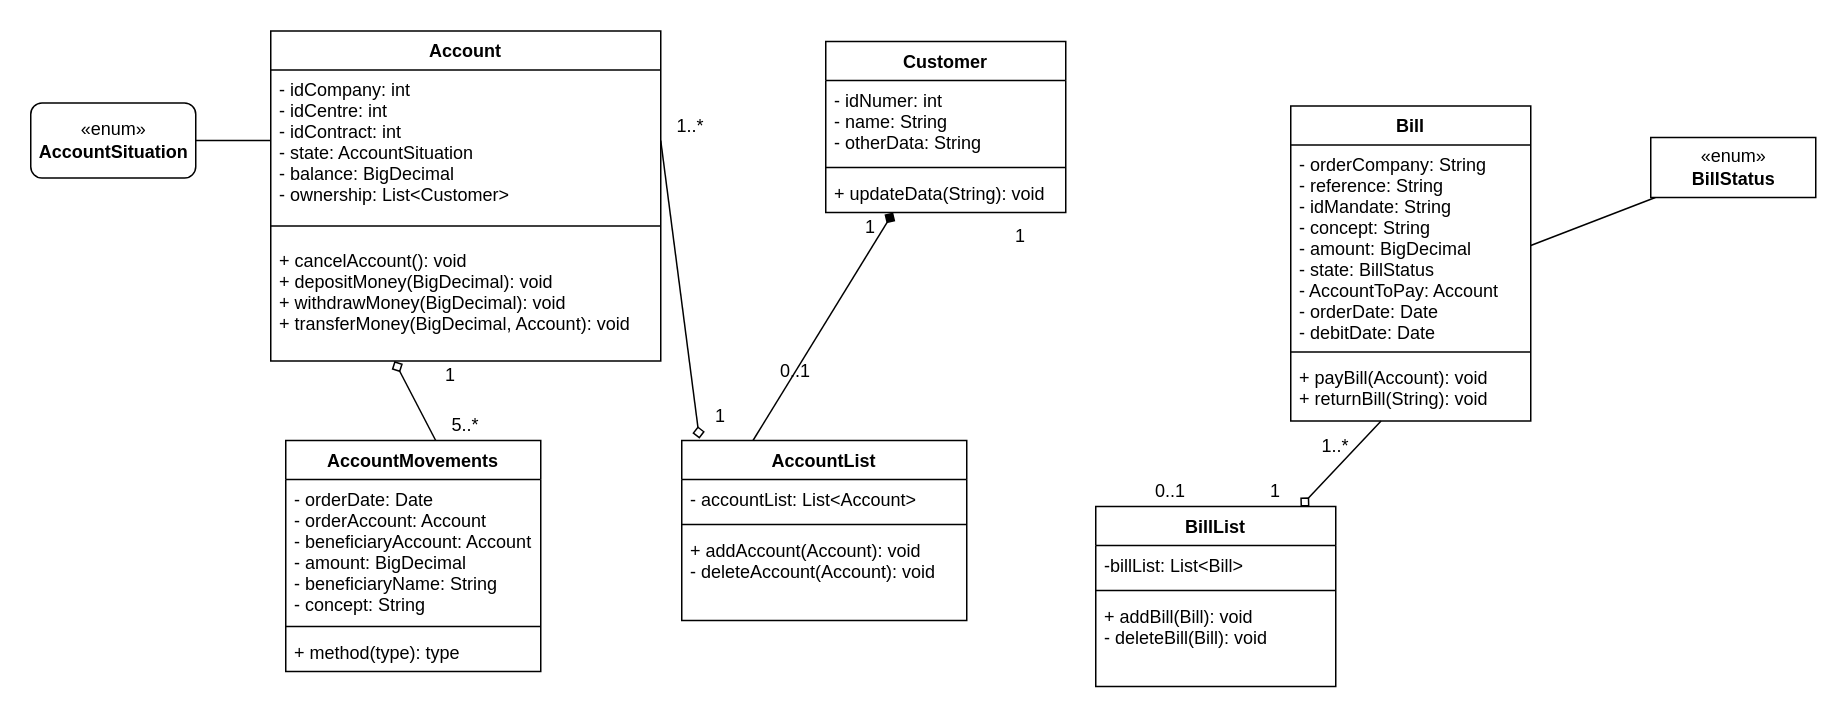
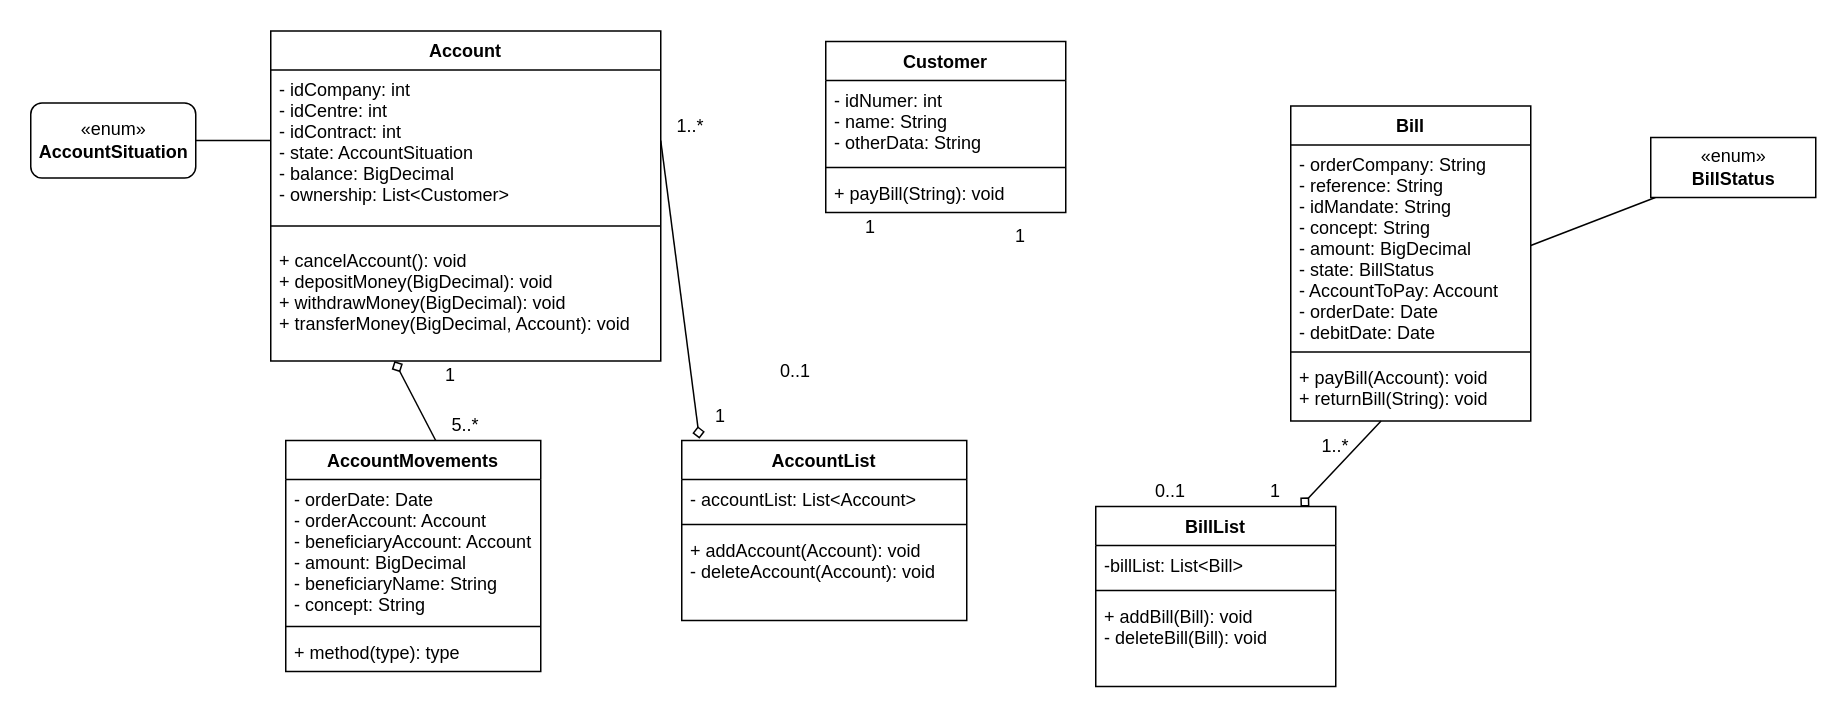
  <mxCell id="0" />
  <mxCell id="1" parent="0" />
- <mxCell id="2" style="edgeStyle=none;rounded=0;orthogonalLoop=1;jettySize=auto;html=1;entryX=0.25;entryY=0;entryDx=0;entryDy=0;fontSize=12;startArrow=diamond;startFill=1;endArrow=none;endFill=0;" edge="1" parent="1" source="3" target="7"><mxGeometry relative="1" as="geometry" /></mxCell>
  <mxCell id="3" value="Customer" style="swimlane;fontStyle=1;align=center;verticalAlign=top;childLayout=stackLayout;horizontal=1;startSize=26;horizontalStack=0;resizeParent=1;resizeParentMax=0;resizeLast=0;collapsible=1;marginBottom=0;fontSize=12;" vertex="1" parent="1"><mxGeometry x="550" y="27" width="160" height="114" as="geometry" /></mxCell>
  <mxCell id="4" value="- idNumer: int&#10;- name: String&#10;- otherData: String" style="text;strokeColor=none;fillColor=none;align=left;verticalAlign=top;spacingLeft=4;spacingRight=4;overflow=hidden;rotatable=0;points=[[0,0.5],[1,0.5]];portConstraint=eastwest;" vertex="1" parent="3"><mxGeometry y="26" width="160" height="54" as="geometry" /></mxCell>
  <mxCell id="5" value="" style="line;strokeWidth=1;fillColor=none;align=left;verticalAlign=middle;spacingTop=-1;spacingLeft=3;spacingRight=3;rotatable=0;labelPosition=right;points=[];portConstraint=eastwest;" vertex="1" parent="3"><mxGeometry y="80" width="160" height="8" as="geometry" /></mxCell>
- <mxCell id="6" value="+ updateData(String): void" style="text;strokeColor=none;fillColor=none;align=left;verticalAlign=top;spacingLeft=4;spacingRight=4;overflow=hidden;rotatable=0;points=[[0,0.5],[1,0.5]];portConstraint=eastwest;" vertex="1" parent="3"><mxGeometry y="88" width="160" height="26" as="geometry" /></mxCell>
+ <mxCell id="6" value="+ payBill(String): void" style="text;strokeColor=none;fillColor=none;align=left;verticalAlign=top;spacingLeft=4;spacingRight=4;overflow=hidden;rotatable=0;points=[[0,0.5],[1,0.5]];portConstraint=eastwest;" vertex="1" parent="3"><mxGeometry y="88" width="160" height="26" as="geometry" /></mxCell>
  <mxCell id="7" value="AccountList" style="swimlane;fontStyle=1;align=center;verticalAlign=top;childLayout=stackLayout;horizontal=1;startSize=26;horizontalStack=0;resizeParent=1;resizeParentMax=0;resizeLast=0;collapsible=1;marginBottom=0;fontSize=12;" vertex="1" parent="1"><mxGeometry x="454" y="293" width="190" height="120" as="geometry" /></mxCell>
  <mxCell id="8" value="- accountList: List&lt;Account&gt;" style="text;strokeColor=none;fillColor=none;align=left;verticalAlign=top;spacingLeft=4;spacingRight=4;overflow=hidden;rotatable=0;points=[[0,0.5],[1,0.5]];portConstraint=eastwest;" vertex="1" parent="7"><mxGeometry y="26" width="190" height="26" as="geometry" /></mxCell>
  <mxCell id="9" value="" style="line;strokeWidth=1;fillColor=none;align=left;verticalAlign=middle;spacingTop=-1;spacingLeft=3;spacingRight=3;rotatable=0;labelPosition=right;points=[];portConstraint=eastwest;" vertex="1" parent="7"><mxGeometry y="52" width="190" height="8" as="geometry" /></mxCell>
  <mxCell id="10" value="+ addAccount(Account): void&#10;- deleteAccount(Account): void" style="text;strokeColor=none;fillColor=none;align=left;verticalAlign=top;spacingLeft=4;spacingRight=4;overflow=hidden;rotatable=0;points=[[0,0.5],[1,0.5]];portConstraint=eastwest;" vertex="1" parent="7"><mxGeometry y="60" width="190" height="60" as="geometry" /></mxCell>
  <mxCell id="11" value="Account" style="swimlane;fontStyle=1;align=center;verticalAlign=top;childLayout=stackLayout;horizontal=1;startSize=26;horizontalStack=0;resizeParent=1;resizeParentMax=0;resizeLast=0;collapsible=1;marginBottom=0;fontSize=12;" vertex="1" parent="1"><mxGeometry y="20" width="260" height="220" as="geometry" x="180" /></mxCell>
  <mxCell id="12" value="- idCompany: int&#10;- idCentre: int&#10;- idContract: int&#10;- state: AccountSituation&#10;- balance: BigDecimal&#10;- ownership: List&lt;Customer&gt;" style="text;strokeColor=none;fillColor=none;align=left;verticalAlign=top;spacingLeft=4;spacingRight=4;overflow=hidden;rotatable=0;points=[[0,0.5],[1,0.5]];portConstraint=eastwest;" vertex="1" parent="11"><mxGeometry y="26" width="260" height="94" as="geometry" /></mxCell>
  <mxCell id="13" value="" style="line;strokeWidth=1;fillColor=none;align=left;verticalAlign=middle;spacingTop=-1;spacingLeft=3;spacingRight=3;rotatable=0;labelPosition=right;points=[];portConstraint=eastwest;" vertex="1" parent="11"><mxGeometry y="120" width="260" height="20" as="geometry" /></mxCell>
  <mxCell id="14" value="+ cancelAccount(): void&#10;+ depositMoney(BigDecimal): void&#10;+ withdrawMoney(BigDecimal): void&#10;+ transferMoney(BigDecimal, Account): void" style="text;strokeColor=none;fillColor=none;align=left;verticalAlign=top;spacingLeft=4;spacingRight=4;overflow=hidden;rotatable=0;points=[[0,0.5],[1,0.5]];portConstraint=eastwest;" vertex="1" parent="11"><mxGeometry y="140" width="260" height="80" as="geometry" /></mxCell>
  <mxCell id="15" value="AccountMovements" style="swimlane;fontStyle=1;align=center;verticalAlign=top;childLayout=stackLayout;horizontal=1;startSize=26;horizontalStack=0;resizeParent=1;resizeParentMax=0;resizeLast=0;collapsible=1;marginBottom=0;fontSize=12;" vertex="1" parent="1"><mxGeometry x="190" y="293" width="170" height="154" as="geometry" /></mxCell>
  <mxCell id="16" value="- orderDate: Date&#10;- orderAccount: Account&#10;- beneficiaryAccount: Account&#10;- amount: BigDecimal&#10;- beneficiaryName: String&#10;- concept: String" style="text;strokeColor=none;fillColor=none;align=left;verticalAlign=top;spacingLeft=4;spacingRight=4;overflow=hidden;rotatable=0;points=[[0,0.5],[1,0.5]];portConstraint=eastwest;" vertex="1" parent="15"><mxGeometry y="26" width="170" height="94" as="geometry" /></mxCell>
  <mxCell id="17" value="" style="line;strokeWidth=1;fillColor=none;align=left;verticalAlign=middle;spacingTop=-1;spacingLeft=3;spacingRight=3;rotatable=0;labelPosition=right;points=[];portConstraint=eastwest;" vertex="1" parent="15"><mxGeometry y="120" width="170" height="8" as="geometry" /></mxCell>
  <mxCell id="18" value="+ method(type): type" style="text;strokeColor=none;fillColor=none;align=left;verticalAlign=top;spacingLeft=4;spacingRight=4;overflow=hidden;rotatable=0;points=[[0,0.5],[1,0.5]];portConstraint=eastwest;" vertex="1" parent="15"><mxGeometry y="128" width="170" height="26" as="geometry" /></mxCell>
  <mxCell id="19" style="edgeStyle=none;rounded=0;orthogonalLoop=1;jettySize=auto;html=1;entryX=0.588;entryY=0;entryDx=0;entryDy=0;fontSize=12;startArrow=diamond;startFill=0;endArrow=none;endFill=0;entryPerimeter=0;exitX=0.317;exitY=1;exitDx=0;exitDy=0;exitPerimeter=0;" edge="1" parent="1" source="14" target="15"><mxGeometry relative="1" as="geometry"><mxPoint x="272" y="247" as="sourcePoint" /></mxGeometry></mxCell>
  <mxCell id="20" value="1" style="text;html=1;strokeColor=none;fillColor=none;align=center;verticalAlign=middle;whiteSpace=wrap;rounded=0;fontSize=12;" vertex="1" parent="1"><mxGeometry x="280" y="240" width="40" height="20" as="geometry" /></mxCell>
  <mxCell id="21" value="5..*" style="text;html=1;strokeColor=none;fillColor=none;align=center;verticalAlign=middle;whiteSpace=wrap;rounded=0;fontSize=12;" vertex="1" parent="1"><mxGeometry x="290" y="273" width="40" height="20" as="geometry" /></mxCell>
  <mxCell id="22" value="1" style="text;html=1;strokeColor=none;fillColor=none;align=center;verticalAlign=middle;whiteSpace=wrap;rounded=0;fontSize=12;" vertex="1" parent="1"><mxGeometry x="560" y="141" width="40" height="20" as="geometry" /></mxCell>
  <mxCell id="23" value="0..1" style="text;html=1;strokeColor=none;fillColor=none;align=center;verticalAlign=middle;whiteSpace=wrap;rounded=0;fontSize=12;" vertex="1" parent="1"><mxGeometry x="510" y="237" width="40" height="20" as="geometry" /></mxCell>
  <mxCell id="24" style="edgeStyle=none;rounded=0;orthogonalLoop=1;jettySize=auto;html=1;entryX=1;entryY=0.5;entryDx=0;entryDy=0;fontSize=12;startArrow=diamond;startFill=0;endArrow=none;endFill=0;exitX=0.062;exitY=-0.01;exitDx=0;exitDy=0;exitPerimeter=0;" edge="1" parent="1" source="7" target="12"><mxGeometry relative="1" as="geometry"><mxPoint x="480" y="287" as="sourcePoint" /></mxGeometry></mxCell>
  <mxCell id="25" value="1" style="text;html=1;strokeColor=none;fillColor=none;align=center;verticalAlign=middle;whiteSpace=wrap;rounded=0;fontSize=12;" vertex="1" parent="1"><mxGeometry x="460" y="267" width="40" height="20" as="geometry" /></mxCell>
  <mxCell id="26" value="1..*" style="text;html=1;strokeColor=none;fillColor=none;align=center;verticalAlign=middle;whiteSpace=wrap;rounded=0;fontSize=12;" vertex="1" parent="1"><mxGeometry x="440" y="74" width="40" height="20" as="geometry" /></mxCell>
  <mxCell id="27" value="Bill" style="swimlane;fontStyle=1;align=center;verticalAlign=top;childLayout=stackLayout;horizontal=1;startSize=26;horizontalStack=0;resizeParent=1;resizeParentMax=0;resizeLast=0;collapsible=1;marginBottom=0;fontSize=12;" vertex="1" parent="1"><mxGeometry x="860" y="70" width="160" height="210" as="geometry" /></mxCell>
  <mxCell id="28" value="- orderCompany: String&#10;- reference: String&#10;- idMandate: String&#10;- concept: String&#10;- amount: BigDecimal&#10;- state: BillStatus&#10;- AccountToPay: Account&#10;- orderDate: Date&#10;- debitDate: Date" style="text;strokeColor=none;fillColor=none;align=left;verticalAlign=top;spacingLeft=4;spacingRight=4;overflow=hidden;rotatable=0;points=[[0,0.5],[1,0.5]];portConstraint=eastwest;" vertex="1" parent="27"><mxGeometry y="26" width="160" height="134" as="geometry" /></mxCell>
  <mxCell id="29" value="" style="line;strokeWidth=1;fillColor=none;align=left;verticalAlign=middle;spacingTop=-1;spacingLeft=3;spacingRight=3;rotatable=0;labelPosition=right;points=[];portConstraint=eastwest;" vertex="1" parent="27"><mxGeometry y="160" width="160" height="8" as="geometry" /></mxCell>
  <mxCell id="30" value="+ payBill(Account): void&#10;+ returnBill(String): void" style="text;strokeColor=none;fillColor=none;align=left;verticalAlign=top;spacingLeft=4;spacingRight=4;overflow=hidden;rotatable=0;points=[[0,0.5],[1,0.5]];portConstraint=eastwest;" vertex="1" parent="27"><mxGeometry y="168" width="160" height="42" as="geometry" /></mxCell>
  <mxCell id="31" value="«enum»&lt;br&gt;&lt;b&gt;AccountSituation&lt;/b&gt;" style="html=1;fontSize=12;rounded=1;" vertex="1" parent="1"><mxGeometry x="20" y="68" width="110" height="50" as="geometry" /></mxCell>
  <mxCell id="32" value="" style="endArrow=none;endFill=0;endSize=12;html=1;fontSize=12;exitX=1;exitY=0.5;exitDx=0;exitDy=0;entryX=0;entryY=0.5;entryDx=0;entryDy=0;" edge="1" parent="1" source="31" target="12"><mxGeometry width="160" relative="1" as="geometry"><mxPoint x="210" y="127" as="sourcePoint" /><mxPoint x="370" y="127" as="targetPoint" /></mxGeometry></mxCell>
  <mxCell id="33" style="edgeStyle=none;rounded=0;orthogonalLoop=1;jettySize=auto;html=1;entryX=1;entryY=0.5;entryDx=0;entryDy=0;fontSize=12;startArrow=none;startFill=0;endArrow=none;endFill=0;" edge="1" parent="1" source="34" target="28"><mxGeometry relative="1" as="geometry" /></mxCell>
  <mxCell id="34" value="«enum»&lt;br&gt;&lt;b&gt;BillStatus&lt;/b&gt;" style="html=1;fontSize=12;" vertex="1" parent="1"><mxGeometry x="1100" y="91" width="110" height="40" as="geometry" /></mxCell>
  <mxCell id="35" style="edgeStyle=none;rounded=0;orthogonalLoop=1;jettySize=auto;html=1;fontSize=12;startArrow=diamond;startFill=0;endArrow=none;endFill=0;" edge="1" parent="1" source="36" target="30"><mxGeometry relative="1" as="geometry" /></mxCell>
  <mxCell id="36" value="BillList" style="swimlane;fontStyle=1;align=center;verticalAlign=top;childLayout=stackLayout;horizontal=1;startSize=26;horizontalStack=0;resizeParent=1;resizeParentMax=0;resizeLast=0;collapsible=1;marginBottom=0;fontSize=12;" vertex="1" parent="1"><mxGeometry x="730" y="337" width="160" height="120" as="geometry" /></mxCell>
  <mxCell id="37" value="-billList: List&lt;Bill&gt;" style="text;strokeColor=none;fillColor=none;align=left;verticalAlign=top;spacingLeft=4;spacingRight=4;overflow=hidden;rotatable=0;points=[[0,0.5],[1,0.5]];portConstraint=eastwest;" vertex="1" parent="36"><mxGeometry y="26" width="160" height="26" as="geometry" /></mxCell>
  <mxCell id="38" value="" style="line;strokeWidth=1;fillColor=none;align=left;verticalAlign=middle;spacingTop=-1;spacingLeft=3;spacingRight=3;rotatable=0;labelPosition=right;points=[];portConstraint=eastwest;" vertex="1" parent="36"><mxGeometry y="52" width="160" height="8" as="geometry" /></mxCell>
  <mxCell id="39" value="+ addBill(Bill): void&#10;- deleteBill(Bill): void" style="text;strokeColor=none;fillColor=none;align=left;verticalAlign=top;spacingLeft=4;spacingRight=4;overflow=hidden;rotatable=0;points=[[0,0.5],[1,0.5]];portConstraint=eastwest;" vertex="1" parent="36"><mxGeometry y="60" width="160" height="60" as="geometry" /></mxCell>
  <mxCell id="40" value="1" style="text;html=1;strokeColor=none;fillColor=none;align=center;verticalAlign=middle;whiteSpace=wrap;rounded=0;fontSize=12;" vertex="1" parent="1"><mxGeometry x="660" y="147" width="40" height="20" as="geometry" /></mxCell>
  <mxCell id="41" value="0..1" style="text;html=1;strokeColor=none;fillColor=none;align=center;verticalAlign=middle;whiteSpace=wrap;rounded=0;fontSize=12;" vertex="1" parent="1"><mxGeometry x="760" y="317" width="40" height="20" as="geometry" /></mxCell>
  <mxCell id="42" value="1" style="text;html=1;strokeColor=none;fillColor=none;align=center;verticalAlign=middle;whiteSpace=wrap;rounded=0;fontSize=12;" vertex="1" parent="1"><mxGeometry x="830" y="317" width="40" height="20" as="geometry" /></mxCell>
  <mxCell id="43" value="1..*" style="text;html=1;strokeColor=none;fillColor=none;align=center;verticalAlign=middle;whiteSpace=wrap;rounded=0;fontSize=12;" vertex="1" parent="1"><mxGeometry x="870" y="287" width="40" height="20" as="geometry" /></mxCell>
